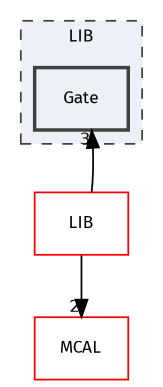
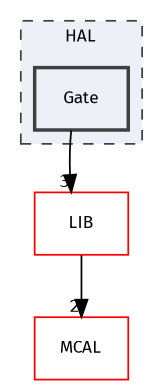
  digraph {
    compound=true
    fontname="Fira Sans"
    node [color=red fillcolor="#edf0f7" fontname="Fira Sans" fontsize=10 shape=box]
    edge [fontname="Fira Sans" fontsize=10 labeldistance=1.5 labelfontname=Helvetica labelfontsize=10]
    n1 [color=grey25 label=Gate style="filled,bold,"]
    n2 [label=LIB]
    n3 [label=MCAL]
    subgraph cluster_1 {
      bgcolor="#edf0f7"
      fontsize=10
-     label=LIB
+     label=HAL
      pencolor=grey25
      style="filled,dashed,"
      n1
    }
-   n2 -> n1 [headlabel=3]
+   n1 -> n2 [headlabel=3]
    n2 -> n3 [headlabel=2]
  }
